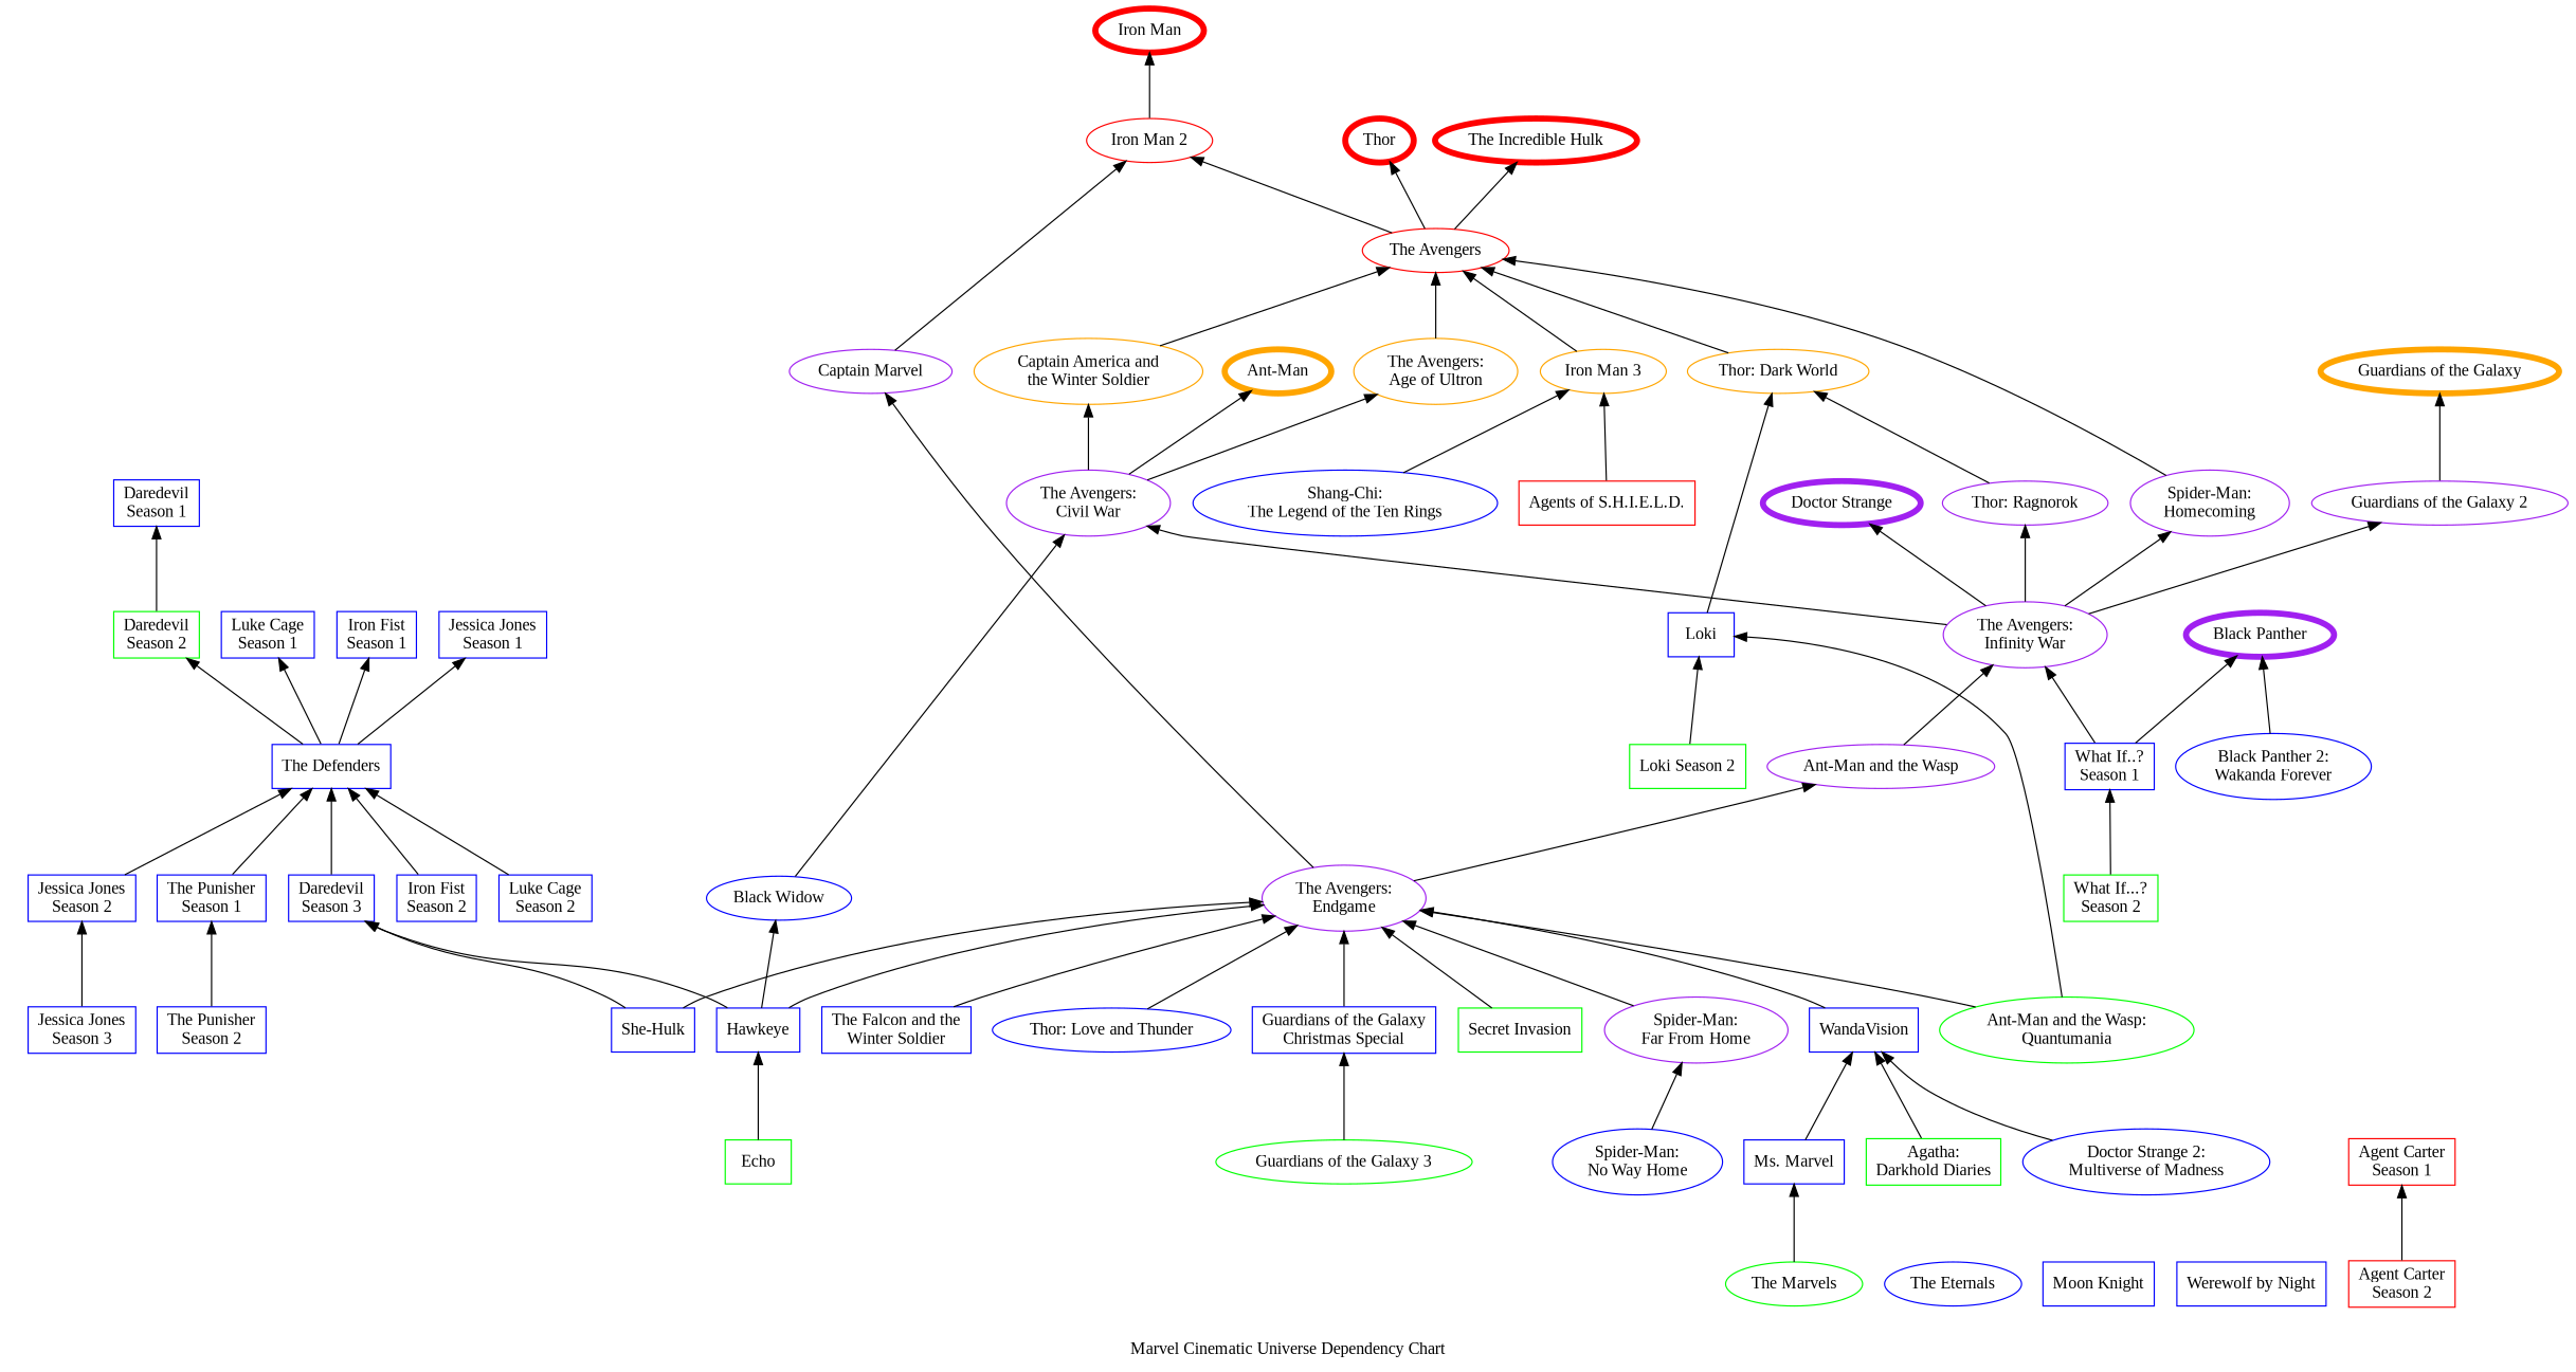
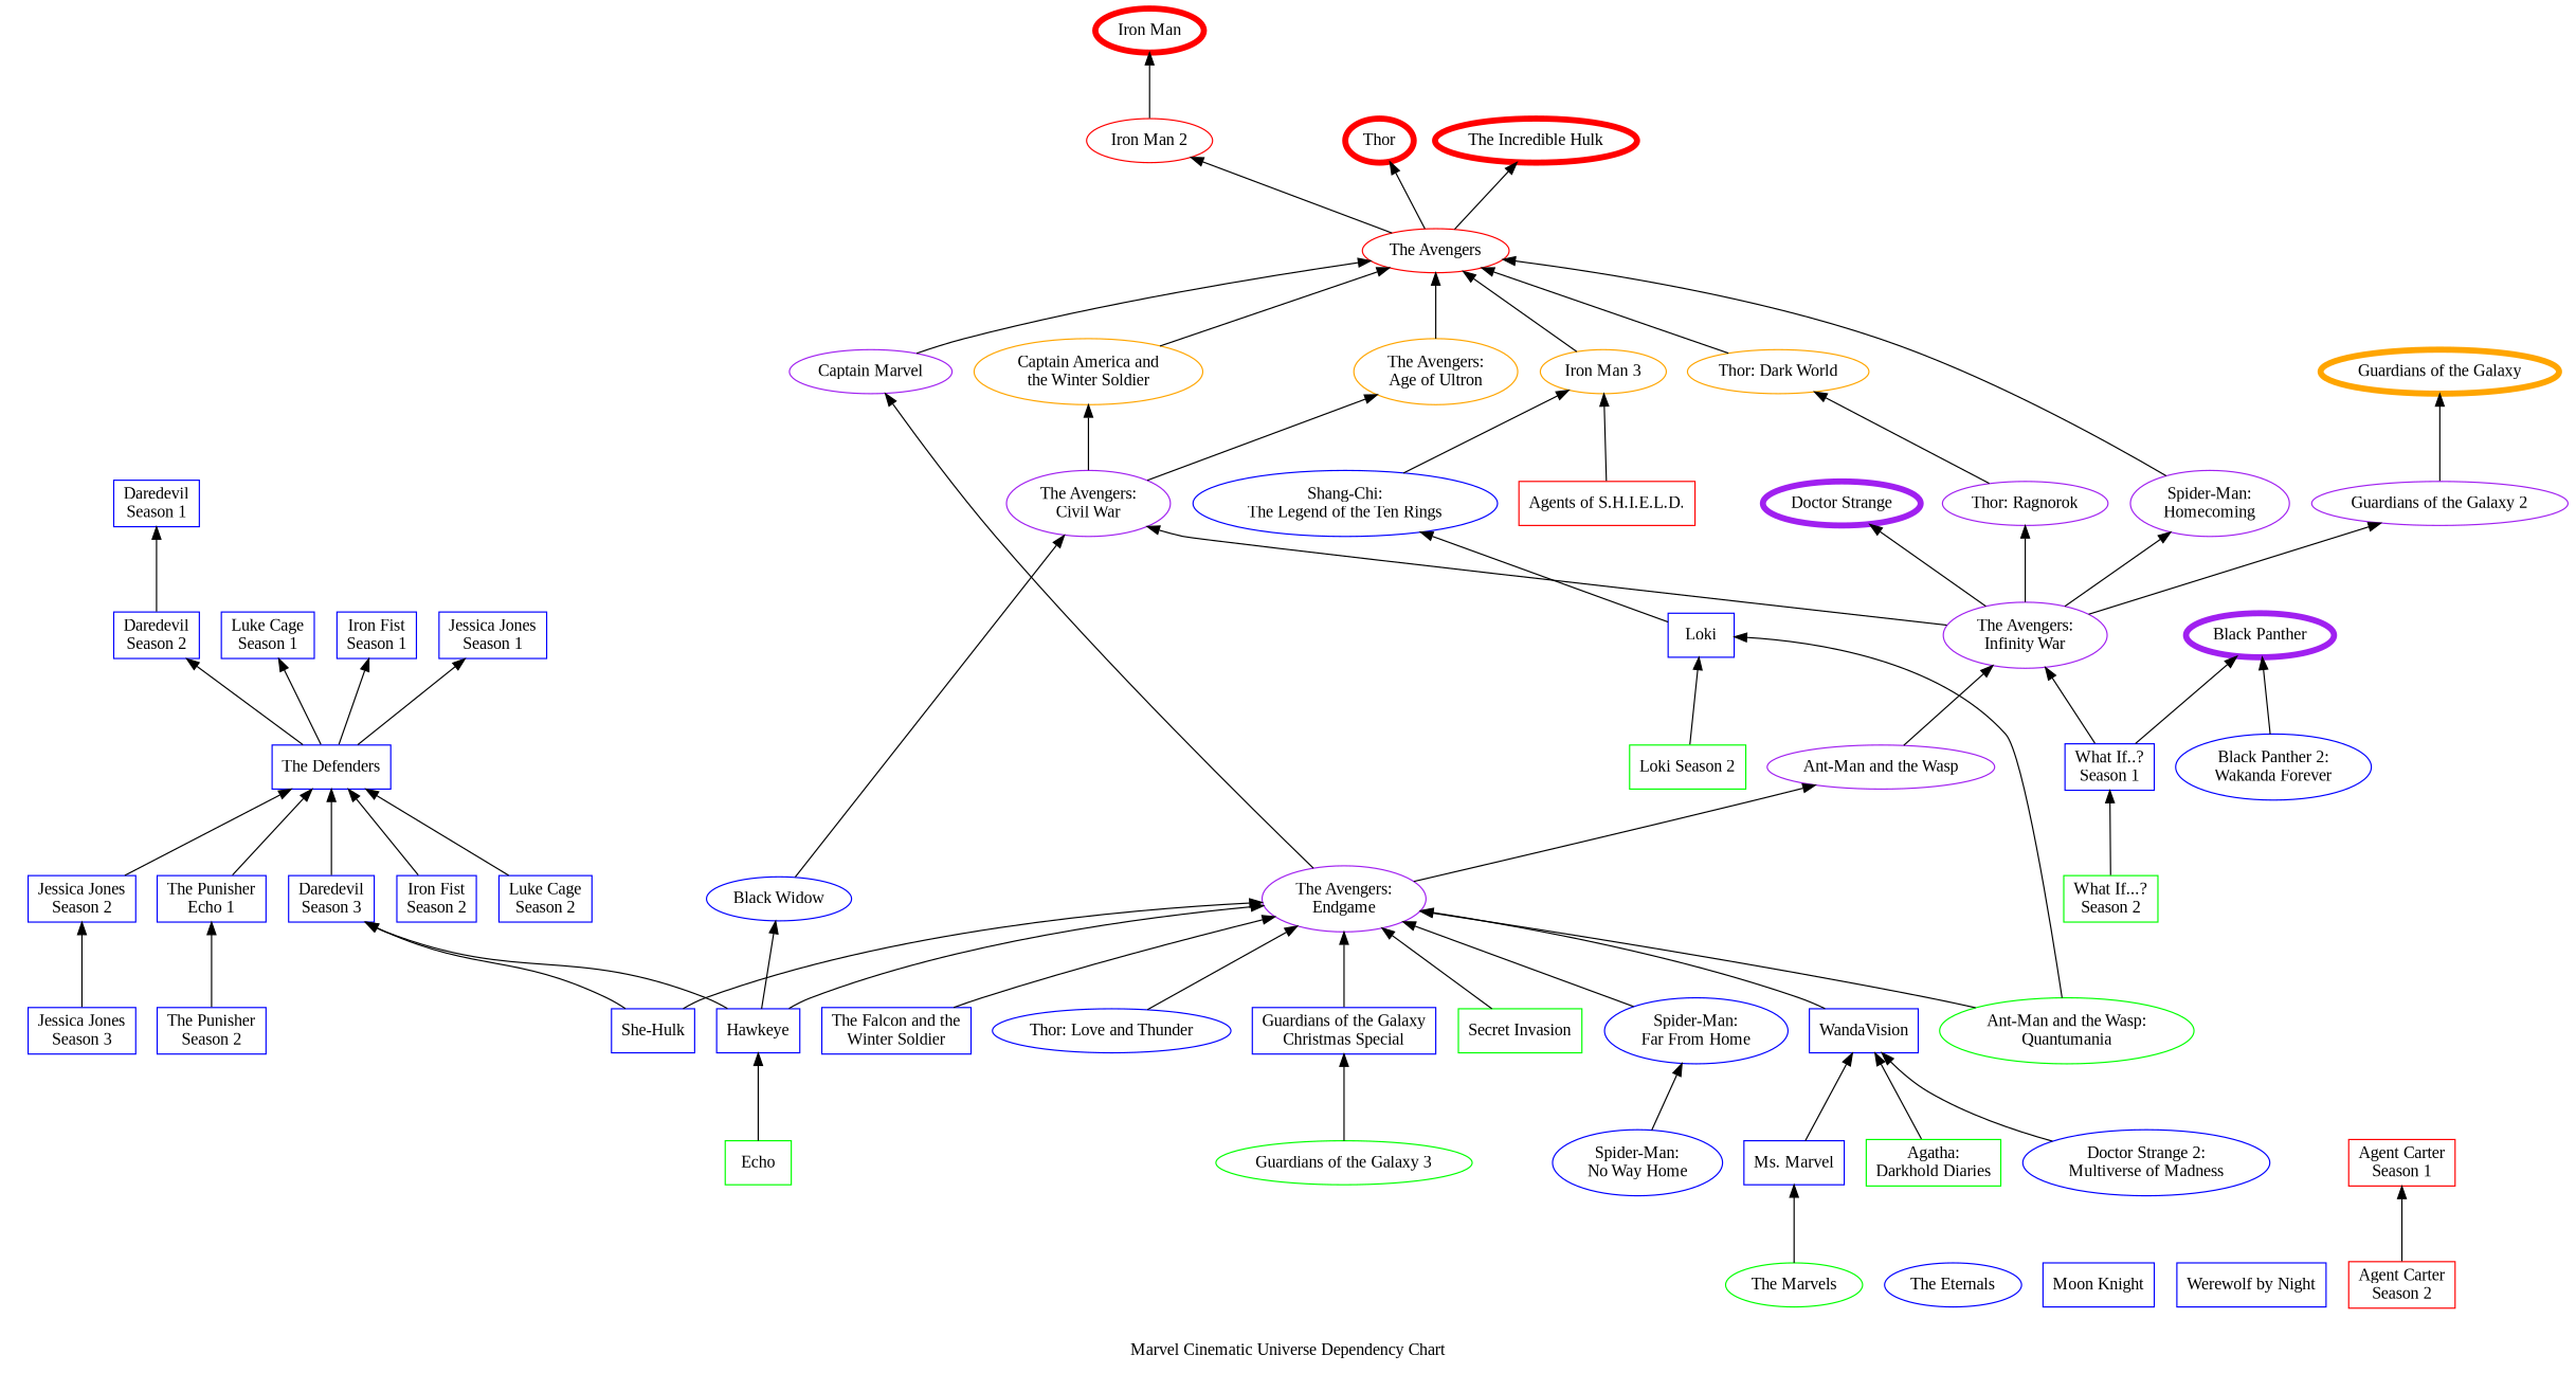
  digraph {
    fontname="Liberation Serif"
    label="Marvel Cinematic Universe Dependency Chart"
    rankdir=BT
    ranksep=0.75
    node [color=blue fontname="Liberation Serif"]
    edge [fontname="Liberation Serif"]
    n1 [label="Daredevil\nSeason 1" shape=box]
    n2 [label="Jessica Jones\nSeason 1" shape=box]
-   n3 [color=green label="Daredevil\nSeason 2" shape=box]
+   n3 [label="Daredevil\nSeason 2" shape=box]
    n4 [label="Luke Cage\nSeason 1" shape=box]
    n5 [label="Iron Fist\nSeason 1" shape=box]
    n6 [label="The Defenders" shape=box]
-   n7 [label="The Punisher\nSeason 1" shape=box]
+   n7 [label="The Punisher\nEcho 1" shape=box]
    n8 [label="Jessica Jones\nSeason 2" shape=box]
    n9 [label="Luke Cage\nSeason 2" shape=box]
    n10 [label="Iron Fist\nSeason 2" shape=box]
    n11 [label="Daredevil\nSeason 3" shape=box]
    n12 [label="The Punisher\nSeason 2" shape=box]
    n13 [label="Jessica Jones\nSeason 3" shape=box]
    n14 [color=red label="Iron Man" penwidth=5]
    n15 [color=red label="The Incredible Hulk" penwidth=5]
    n16 [color=red label="Iron Man 2"]
    n17 [color=red label=Thor penwidth=5]
    n18 [color=red label="The Avengers"]
    n19 [color=orange label="Iron Man 3"]
    n20 [color=orange label="Thor: Dark World"]
    n21 [color=orange label="Captain America and\nthe Winter Soldier"]
    n22 [color=orange label="Guardians of the Galaxy" penwidth=5]
    n23 [color=orange label="The Avengers:\nAge of Ultron"]
-   n24 [color=orange label="Ant-Man" penwidth=5]
    n25 [color=purple label="The Avengers:\nCivil War"]
    n26 [color=purple label="Doctor Strange" penwidth=5]
    n27 [color=purple label="Guardians of the Galaxy 2"]
    n28 [color=purple label="Spider-Man:\nHomecoming"]
    n29 [color=purple label="Thor: Ragnorok"]
    n30 [color=purple label="Black Panther" penwidth=5]
    n31 [label="Black Panther 2:\nWakanda Forever"]
    n32 [label="What If..?\nSeason 1" shape=box]
    n33 [color=purple label="The Avengers:\nInfinity War"]
    n34 [color=green label="What If...?\nSeason 2" shape=box]
    n35 [color=purple label="Ant-Man and the Wasp"]
    n36 [color=purple label="Captain Marvel"]
    n37 [color=purple label="The Avengers:\nEndgame"]
-   n38 [color=purple label="Spider-Man:\nFar From Home"]
+   n38 [label="Spider-Man:\nFar From Home"]
    n39 [label=WandaVision shape=box]
    n40 [label="The Falcon and the\nWinter Soldier" shape=box]
    n41 [label=Loki shape=box]
    n42 [label="Black Widow"]
    n43 [label="Shang-Chi:\nThe Legend of the Ten Rings"]
    n44 [label="The Eternals"]
    n45 [label=Hawkeye shape=box]
    n46 [label="Spider-Man:\nNo Way Home"]
    n47 [label="Moon Knight" shape=box]
    n48 [label="Doctor Strange 2:\nMultiverse of Madness"]
    n49 [label="Ms. Marvel" shape=box]
    n50 [label="Thor: Love and Thunder"]
    n51 [label="She-Hulk" shape=box]
    n52 [label="Werewolf by Night" shape=box]
    n53 [label="Guardians of the Galaxy\nChristmas Special" shape=box]
    n54 [color=green label="Ant-Man and the Wasp:\nQuantumania"]
    n55 [color=green label="Guardians of the Galaxy 3"]
    n56 [color=green label="Secret Invasion" shape=box]
    n57 [color=green label="Loki Season 2" shape=box]
    n58 [color=green label="The Marvels"]
    n59 [color=green label=Echo shape=box]
    n60 [color=green label="Agatha:\nDarkhold Diaries" shape=box]
    n61 [color=red label="Agents of S.H.I.E.L.D." shape=box]
    n62 [color=red label="Agent Carter\nSeason 1" shape=box]
    n63 [color=red label="Agent Carter\nSeason 2" shape=box]
    subgraph cluster_1 {
      style=invis
      n1
      n2
      n3
      n4
      n5
      n6
      n7
      n8
      n9
      n10
      n11
      n12
      n13
    }
    n3 -> n1
    n6 -> n2
    n6 -> n3
    n6 -> n4
    n6 -> n5
    n7 -> n6
    n8 -> n6
    n9 -> n6
    n10 -> n6
    n11 -> n6
    n12 -> n7
    n13 -> n8
    n16 -> n14
    n18 -> n15
    n18 -> n16
    n18 -> n17
    n19 -> n18
    n20 -> n18
    n21 -> n18
    n23 -> n18
    n25 -> n21
    n25 -> n23
-   n25 -> n24
    n27 -> n22
    n28 -> n18
    n29 -> n20
    n31 -> n30
    n32 -> n30
    n32 -> n33
    n33 -> n25
    n33 -> n26
    n33 -> n27
    n33 -> n28
    n33 -> n29
    n34 -> n32
    n35 -> n33
-   n36 -> n16
+   n36 -> n18
    n37 -> n35
    n37 -> n36
    n38 -> n37
    n39 -> n37
    n40 -> n37
-   n41 -> n20
+   n41 -> n43
    n42 -> n25
    n43 -> n19
    n45 -> n11
    n45 -> n37
    n45 -> n42
    n46 -> n38
    n48 -> n39
    n49 -> n39
    n50 -> n37
    n51 -> n11
    n51 -> n37
    n53 -> n37
    n54 -> n37
    n54 -> n41
    n55 -> n53
    n56 -> n37
    n57 -> n41
    n58 -> n49
    n59 -> n45
    n60 -> n39
    n61 -> n19
    n63 -> n62
  }
